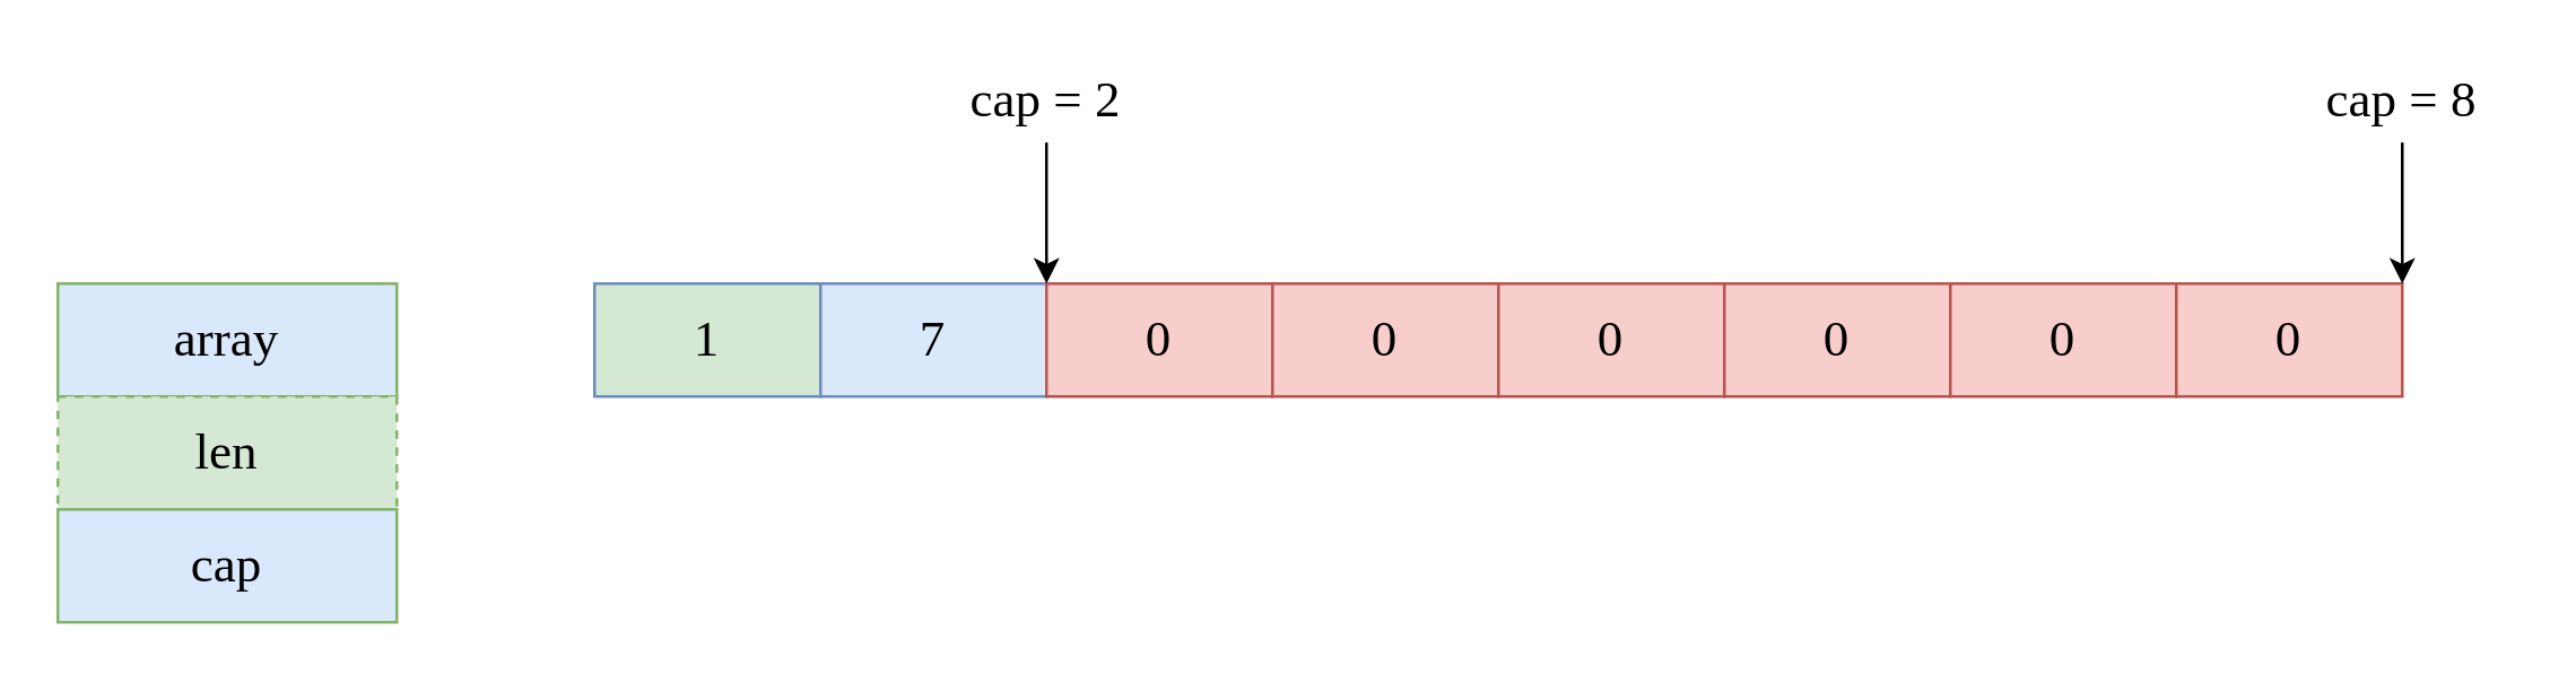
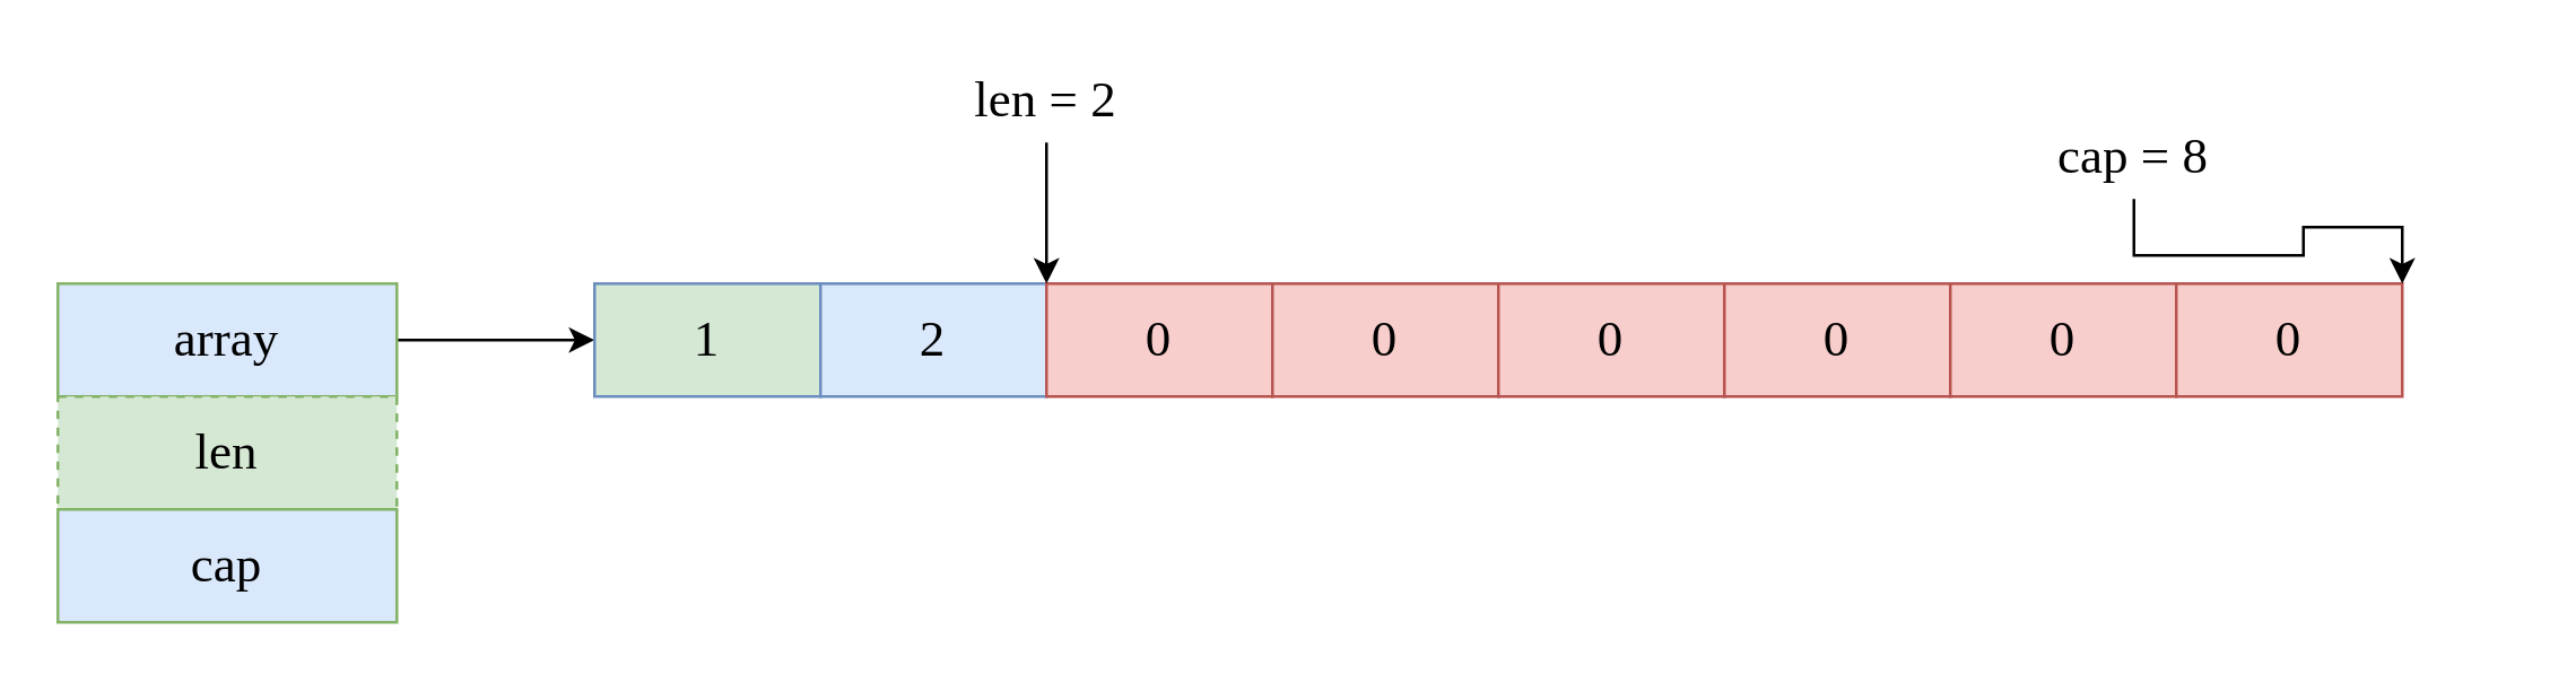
  <mxCell id="0" />
  <mxCell id="1" parent="0" />
+ <mxCell id="2" value="" style="edgeStyle=orthogonalEdgeStyle;rounded=0;orthogonalLoop=1;jettySize=auto;html=1;fontFamily=Comic Sans MS;fontSize=18;" edge="1" parent="1" source="3" target="6"><mxGeometry relative="1" as="geometry" /></mxCell>
  <mxCell id="3" value="array" style="rounded=0;whiteSpace=wrap;html=1;fontSize=18;fontFamily=Comic Sans MS;fillColor=#dae8fc;strokeColor=#82b366;" vertex="1" parent="1"><mxGeometry x="20" y="100" width="120" height="40" as="geometry" /></mxCell>
  <mxCell id="4" value="len" style="rounded=0;whiteSpace=wrap;html=1;fontSize=18;fontFamily=Comic Sans MS;fillColor=#d5e8d4;strokeColor=#82b366;dashed=1;" vertex="1" parent="1"><mxGeometry x="20" y="140" width="120" height="40" as="geometry" /></mxCell>
  <mxCell id="5" value="cap" style="rounded=0;whiteSpace=wrap;html=1;fontSize=18;fontFamily=Comic Sans MS;fillColor=#dae8fc;strokeColor=#82b366;" vertex="1" parent="1"><mxGeometry x="20" y="180" width="120" height="40" as="geometry" /></mxCell>
  <mxCell id="6" value="1" style="rounded=0;whiteSpace=wrap;html=1;fontFamily=Comic Sans MS;fontSize=18;fillColor=#d5e8d4;strokeColor=#6c8ebf;" vertex="1" parent="1"><mxGeometry x="210" y="100" width="80" height="40" as="geometry" /></mxCell>
- <mxCell id="7" value="7" style="rounded=0;whiteSpace=wrap;html=1;fontFamily=Comic Sans MS;fontSize=18;fillColor=#dae8fc;strokeColor=#6c8ebf;" vertex="1" parent="1"><mxGeometry x="290" y="100" width="80" height="40" as="geometry" /></mxCell>
+ <mxCell id="7" value="2" style="rounded=0;whiteSpace=wrap;html=1;fontFamily=Comic Sans MS;fontSize=18;fillColor=#dae8fc;strokeColor=#6c8ebf;" vertex="1" parent="1"><mxGeometry x="290" y="100" width="80" height="40" as="geometry" /></mxCell>
  <mxCell id="8" value="0" style="rounded=0;whiteSpace=wrap;html=1;fontFamily=Comic Sans MS;fontSize=18;fillColor=#f8cecc;strokeColor=#b85450;" vertex="1" parent="1"><mxGeometry x="370" y="100" width="80" height="40" as="geometry" /></mxCell>
  <mxCell id="9" value="0" style="rounded=0;whiteSpace=wrap;html=1;fontFamily=Comic Sans MS;fontSize=18;fillColor=#f8cecc;strokeColor=#b85450;" vertex="1" parent="1"><mxGeometry x="450" y="100" width="80" height="40" as="geometry" /></mxCell>
  <mxCell id="10" value="0" style="rounded=0;whiteSpace=wrap;html=1;fontFamily=Comic Sans MS;fontSize=18;fillColor=#f8cecc;strokeColor=#b85450;" vertex="1" parent="1"><mxGeometry x="530" y="100" width="80" height="40" as="geometry" /></mxCell>
  <mxCell id="11" value="0" style="rounded=0;whiteSpace=wrap;html=1;fontFamily=Comic Sans MS;fontSize=18;fillColor=#f8cecc;strokeColor=#b85450;" vertex="1" parent="1"><mxGeometry x="610" y="100" width="80" height="40" as="geometry" /></mxCell>
  <mxCell id="12" value="0" style="rounded=0;whiteSpace=wrap;html=1;fontFamily=Comic Sans MS;fontSize=18;fillColor=#f8cecc;strokeColor=#b85450;" vertex="1" parent="1"><mxGeometry x="690" y="100" width="80" height="40" as="geometry" /></mxCell>
  <mxCell id="13" value="0" style="rounded=0;whiteSpace=wrap;html=1;fontFamily=Comic Sans MS;fontSize=18;fillColor=#f8cecc;strokeColor=#b85450;" vertex="1" parent="1"><mxGeometry x="770" y="100" width="80" height="40" as="geometry" /></mxCell>
  <mxCell id="14" value="" style="edgeStyle=orthogonalEdgeStyle;rounded=0;orthogonalLoop=1;jettySize=auto;html=1;fontFamily=Comic Sans MS;fontSize=18;entryX=1;entryY=0;entryDx=0;entryDy=0;" edge="1" parent="1" source="15" target="7"><mxGeometry relative="1" as="geometry" /></mxCell>
- <mxCell id="15" value="cap = 2" style="text;html=1;strokeColor=none;fillColor=none;align=center;verticalAlign=middle;whiteSpace=wrap;rounded=0;fontFamily=Comic Sans MS;fontSize=18;" vertex="1" parent="1"><mxGeometry x="340" y="20" width="60" height="30" as="geometry" /></mxCell>
+ <mxCell id="15" value="len = 2" style="text;html=1;strokeColor=none;fillColor=none;align=center;verticalAlign=middle;whiteSpace=wrap;rounded=0;fontFamily=Comic Sans MS;fontSize=18;" vertex="1" parent="1"><mxGeometry x="340" y="20" width="60" height="30" as="geometry" /></mxCell>
  <mxCell id="16" value="" style="edgeStyle=orthogonalEdgeStyle;rounded=0;orthogonalLoop=1;jettySize=auto;html=1;fontFamily=Comic Sans MS;fontSize=18;entryX=1;entryY=0;entryDx=0;entryDy=0;" edge="1" parent="1" source="17" target="13"><mxGeometry relative="1" as="geometry" /></mxCell>
- <mxCell id="17" value="cap = 8" style="text;html=1;strokeColor=none;fillColor=none;align=center;verticalAlign=middle;whiteSpace=wrap;rounded=0;fontFamily=Comic Sans MS;fontSize=18;" vertex="1" parent="1"><mxGeometry x="810" y="20" width="80" height="30" as="geometry" /></mxCell>
+ <mxCell id="17" value="cap = 8" style="text;html=1;strokeColor=none;fillColor=none;align=center;verticalAlign=middle;whiteSpace=wrap;rounded=0;fontFamily=Comic Sans MS;fontSize=18;" vertex="1" parent="1"><mxGeometry x="715" y="40" width="80" height="30" as="geometry" /></mxCell>
